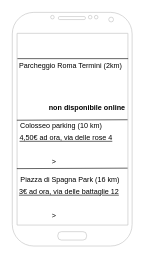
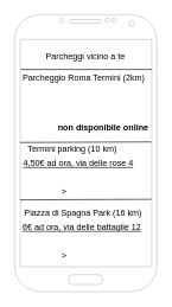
  <mxCell id="0" />
  <mxCell id="1" parent="0" />
  <mxCell id="2" value="" style="verticalLabelPosition=bottom;verticalAlign=top;html=1;shadow=0;dashed=0;strokeWidth=1;shape=mxgraph.android.phone2;strokeColor=#c0c0c0;" vertex="1" parent="1"><mxGeometry x="20" y="20" width="200" height="390" as="geometry" /></mxCell>
  <mxCell id="3" value="Parcheggio Roma Termini (2km)" style="text;html=1;strokeColor=none;fillColor=none;align=center;verticalAlign=middle;whiteSpace=wrap;rounded=0;" vertex="1" parent="1"><mxGeometry x="25" y="100" width="185" height="20" as="geometry" /></mxCell>
- <mxCell id="4" value="&amp;nbsp;Colosseo parking (10 km)" style="text;html=1;strokeColor=none;fillColor=none;align=center;verticalAlign=middle;whiteSpace=wrap;rounded=0;" vertex="1" parent="1"><mxGeometry x="20" y="200" width="160" height="20" as="geometry" /></mxCell>
+ <mxCell id="4" value="&amp;nbsp;Termini parking (10 km)" style="text;html=1;strokeColor=none;fillColor=none;align=center;verticalAlign=middle;whiteSpace=wrap;rounded=0;" vertex="1" parent="1"><mxGeometry x="20" y="200" width="160" height="20" as="geometry" /></mxCell>
  <mxCell id="5" value="&amp;nbsp;Piazza di Spagna Park (16 km)" style="text;html=1;strokeColor=none;fillColor=none;align=center;verticalAlign=middle;whiteSpace=wrap;rounded=0;" vertex="1" parent="1"><mxGeometry x="25" y="290" width="180" height="20" as="geometry" /></mxCell>
  <mxCell id="6" value="&lt;u&gt;4,50€ ad ora, via delle rose 4&lt;/u&gt;" style="text;html=1;strokeColor=none;fillColor=none;align=center;verticalAlign=middle;whiteSpace=wrap;rounded=0;" vertex="1" parent="1"><mxGeometry x="30" y="220" width="160" height="20" as="geometry" /></mxCell>
- <mxCell id="7" value="&lt;u&gt;3€ ad ora, via delle battaglie 12&lt;/u&gt;" style="text;html=1;strokeColor=none;fillColor=none;align=center;verticalAlign=middle;whiteSpace=wrap;rounded=0;" vertex="1" parent="1"><mxGeometry x="30" y="310" width="170" height="20" as="geometry" /></mxCell>
+ <mxCell id="7" value="&lt;u&gt;6€ ad ora, via delle battaglie 12&lt;/u&gt;" style="text;html=1;strokeColor=none;fillColor=none;align=center;verticalAlign=middle;whiteSpace=wrap;rounded=0;" vertex="1" parent="1"><mxGeometry x="30" y="310" width="170" height="20" as="geometry" /></mxCell>
  <mxCell id="8" value="" style="endArrow=none;html=1;entryX=0.967;entryY=0.198;entryDx=0;entryDy=0;entryPerimeter=0;exitX=0.043;exitY=0.198;exitDx=0;exitDy=0;exitPerimeter=0;" edge="1" parent="1" source="2" target="2"><mxGeometry width="50" height="50" relative="1" as="geometry"><mxPoint x="100" y="210" as="sourcePoint" /><mxPoint x="150" y="160" as="targetPoint" /><Array as="points" /></mxGeometry></mxCell>
  <mxCell id="9" value="non disponibile online" style="text;html=1;strokeColor=none;fillColor=none;align=center;verticalAlign=middle;whiteSpace=wrap;rounded=0;fontStyle=1" vertex="1" parent="1"><mxGeometry x="80" y="160" width="130" height="40" as="geometry" /></mxCell>
  <mxCell id="10" value="&amp;gt;" style="text;html=1;strokeColor=none;fillColor=none;align=center;verticalAlign=middle;whiteSpace=wrap;rounded=0;" vertex="1" parent="1"><mxGeometry x="70" y="260" width="40" height="20" as="geometry" /></mxCell>
  <mxCell id="11" value="&amp;gt;" style="text;html=1;strokeColor=none;fillColor=none;align=center;verticalAlign=middle;whiteSpace=wrap;rounded=0;" vertex="1" parent="1"><mxGeometry x="70" y="350" width="40" height="20" as="geometry" /></mxCell>
  <mxCell id="12" value="" style="endArrow=none;html=1;entryX=0.967;entryY=0.157;entryDx=0;entryDy=0;entryPerimeter=0;exitX=0.043;exitY=0.159;exitDx=0;exitDy=0;exitPerimeter=0;" edge="1" parent="1"><mxGeometry width="50" height="50" relative="1" as="geometry"><mxPoint x="27.6" y="200" as="sourcePoint" /><mxPoint x="212.4" y="199.22" as="targetPoint" /></mxGeometry></mxCell>
  <mxCell id="13" value="" style="endArrow=none;html=1;entryX=0.967;entryY=0.157;entryDx=0;entryDy=0;entryPerimeter=0;exitX=0.043;exitY=0.159;exitDx=0;exitDy=0;exitPerimeter=0;" edge="1" parent="1"><mxGeometry width="50" height="50" relative="1" as="geometry"><mxPoint x="27.6" y="280.78" as="sourcePoint" /><mxPoint x="212.4" y="280" as="targetPoint" /></mxGeometry></mxCell>
+ <mxCell id="14" value="Parcheggi vicino a te" style="text;html=1;strokeColor=none;fillColor=none;align=center;verticalAlign=middle;whiteSpace=wrap;rounded=0;" vertex="1" parent="1"><mxGeometry x="50" y="70" width="140" height="20" as="geometry" /></mxCell>
